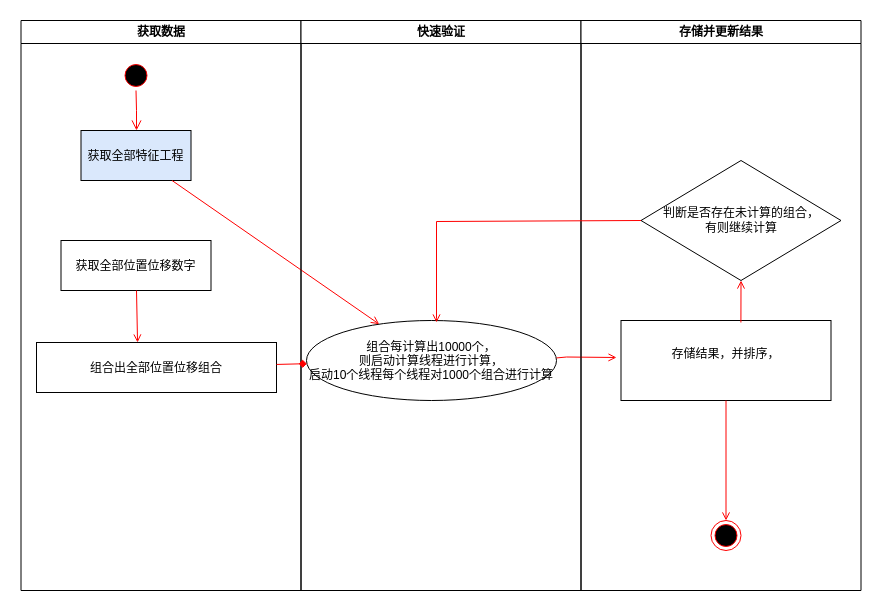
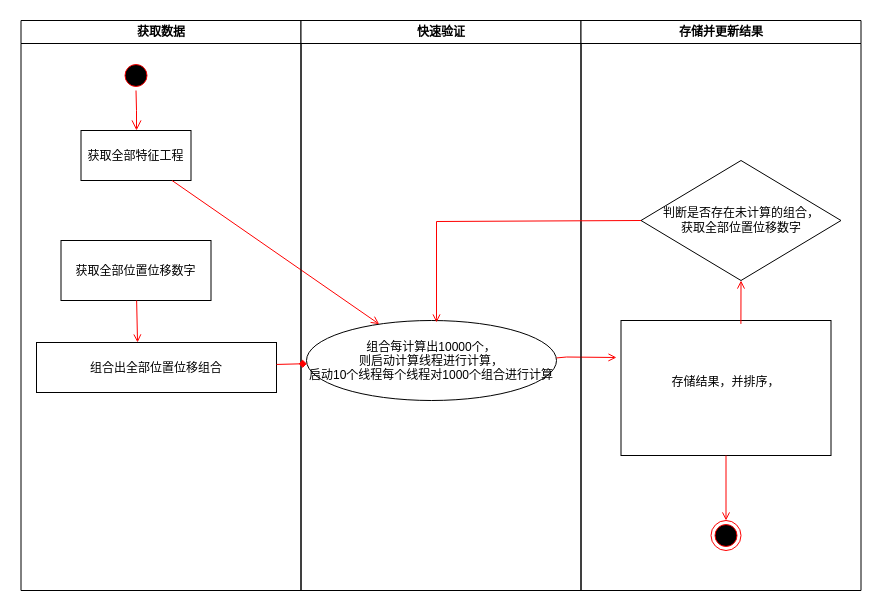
  <mxCell id="0" />
  <mxCell id="1" parent="0" />
  <mxCell id="2" value="获取数据" style="swimlane;whiteSpace=wrap" parent="1" vertex="1"><mxGeometry x="20.5" y="20" width="280" height="570" as="geometry" /></mxCell>
  <mxCell id="3" value="" style="ellipse;shape=startState;fillColor=#000000;strokeColor=#ff0000;" parent="2" vertex="1"><mxGeometry x="100" y="40" width="30" height="30" as="geometry" /></mxCell>
  <mxCell id="4" value="" style="edgeStyle=elbowEdgeStyle;elbow=horizontal;verticalAlign=bottom;endArrow=open;endSize=8;strokeColor=#FF0000;endFill=1;rounded=0" parent="2" source="3" target="5" edge="1"><mxGeometry x="100" y="40" as="geometry"><mxPoint x="115" y="110" as="targetPoint" /></mxGeometry></mxCell>
- <mxCell id="5" value="获取全部特征工程" style="fillColor=#dae8fc;" parent="2" vertex="1"><mxGeometry x="60" y="110" width="110" height="50" as="geometry" /></mxCell>
- <mxCell id="6" value="获取全部位置位移数字" style="" parent="2" vertex="1"><mxGeometry x="40" y="220" width="150" height="50" as="geometry" /></mxCell>
+ <mxCell id="5" value="获取全部特征工程" style="" parent="2" vertex="1"><mxGeometry x="60" y="110" width="110" height="50" as="geometry" /></mxCell>
+ <mxCell id="6" value="获取全部位置位移数字" style="" parent="2" vertex="1"><mxGeometry x="40" y="220" width="150" height="60" as="geometry" /></mxCell>
  <mxCell id="7" value="" style="endArrow=open;strokeColor=#FF0000;endFill=1;rounded=0;" parent="2" source="5" target="11" edge="1"><mxGeometry relative="1" as="geometry" /></mxCell>
  <mxCell id="8" value="组合出全部位置位移组合" style="" parent="2" vertex="1"><mxGeometry x="15.5" y="322" width="240" height="50" as="geometry" /></mxCell>
  <mxCell id="9" value="" style="endArrow=open;strokeColor=#FF0000;endFill=1;rounded=0;entryX=0.421;entryY=0;entryDx=0;entryDy=0;entryPerimeter=0;" parent="2" source="6" target="8" edge="1"><mxGeometry relative="1" as="geometry" /></mxCell>
  <mxCell id="10" value="快速验证" style="swimlane;whiteSpace=wrap" parent="1" vertex="1"><mxGeometry x="300.5" y="20" width="280" height="570" as="geometry" /></mxCell>
  <mxCell id="11" value="组合每计算出10000个，&#10;则启动计算线程进行计算，&#10;启动10个线程每个线程对1000个组合进行计算" style="ellipse;" parent="10" vertex="1"><mxGeometry x="5.5" y="300" width="250" height="80" as="geometry" /></mxCell>
  <mxCell id="12" value="" style="endArrow=open;strokeColor=#FF0000;endFill=1;rounded=0" edge="1" parent="10"><mxGeometry relative="1" as="geometry"><mxPoint x="255.5" y="337.445" as="sourcePoint" /><mxPoint x="315.5" y="337" as="targetPoint" /><Array as="points"><mxPoint x="265.5" y="336.5" /><mxPoint x="315.5" y="337" /></Array></mxGeometry></mxCell>
  <mxCell id="13" value="存储并更新结果" style="swimlane;whiteSpace=wrap" parent="1" vertex="1"><mxGeometry x="580.5" y="20" width="280" height="570" as="geometry" /></mxCell>
- <mxCell id="14" value="存储结果，并排序，&#10;" style="" parent="13" vertex="1"><mxGeometry x="40" y="300" width="210" height="80" as="geometry" /></mxCell>
+ <mxCell id="14" value="存储结果，并排序，&#10;" style="" parent="13" vertex="1"><mxGeometry x="40" y="300" width="210" height="135" as="geometry" /></mxCell>
  <mxCell id="15" value="" style="ellipse;shape=endState;fillColor=#000000;strokeColor=#ff0000" parent="13" vertex="1"><mxGeometry x="130" y="500" width="30" height="30" as="geometry" /></mxCell>
  <mxCell id="16" value="" style="endArrow=open;strokeColor=#FF0000;endFill=1;rounded=0" parent="13" source="14" target="15" edge="1"><mxGeometry relative="1" as="geometry" /></mxCell>
  <mxCell id="17" value="" style="endArrow=open;strokeColor=#FF0000;endFill=1;rounded=0;exitX=0;exitY=0.5;exitDx=0;exitDy=0;" edge="1" parent="13" source="18"><mxGeometry relative="1" as="geometry"><mxPoint x="145.5" y="222.945" as="sourcePoint" /><mxPoint x="-144.5" y="302" as="targetPoint" /><Array as="points"><mxPoint x="-144.5" y="201" /><mxPoint x="-144.5" y="298" /></Array></mxGeometry></mxCell>
- <mxCell id="18" value="判断是否存在未计算的组合，&lt;br style=&quot;padding: 0px ; margin: 0px&quot;&gt;有则继续计算" style="rhombus;whiteSpace=wrap;html=1;" vertex="1" parent="13"><mxGeometry x="60" y="140" width="200" height="120" as="geometry" /></mxCell>
+ <mxCell id="18" value="判断是否存在未计算的组合，&lt;br style=&quot;padding: 0px ; margin: 0px&quot;&gt;获取全部位置位移数字" style="rhombus;whiteSpace=wrap;html=1;" vertex="1" parent="13"><mxGeometry x="60" y="140" width="200" height="120" as="geometry" /></mxCell>
  <mxCell id="19" value="" style="endArrow=open;strokeColor=#FF0000;endFill=1;rounded=0;entryX=0.5;entryY=1;entryDx=0;entryDy=0;exitX=0.571;exitY=0.025;exitDx=0;exitDy=0;exitPerimeter=0;" edge="1" parent="13" source="14" target="18"><mxGeometry relative="1" as="geometry"><mxPoint x="185.5" y="292" as="sourcePoint" /><mxPoint x="95.5" y="284.5" as="targetPoint" /><Array as="points" /></mxGeometry></mxCell>
  <mxCell id="20" value="" style="endArrow=diamond;strokeColor=#FF0000;endFill=1;rounded=0;" parent="1" source="8" target="11" edge="1"><mxGeometry relative="1" as="geometry" /></mxCell>
